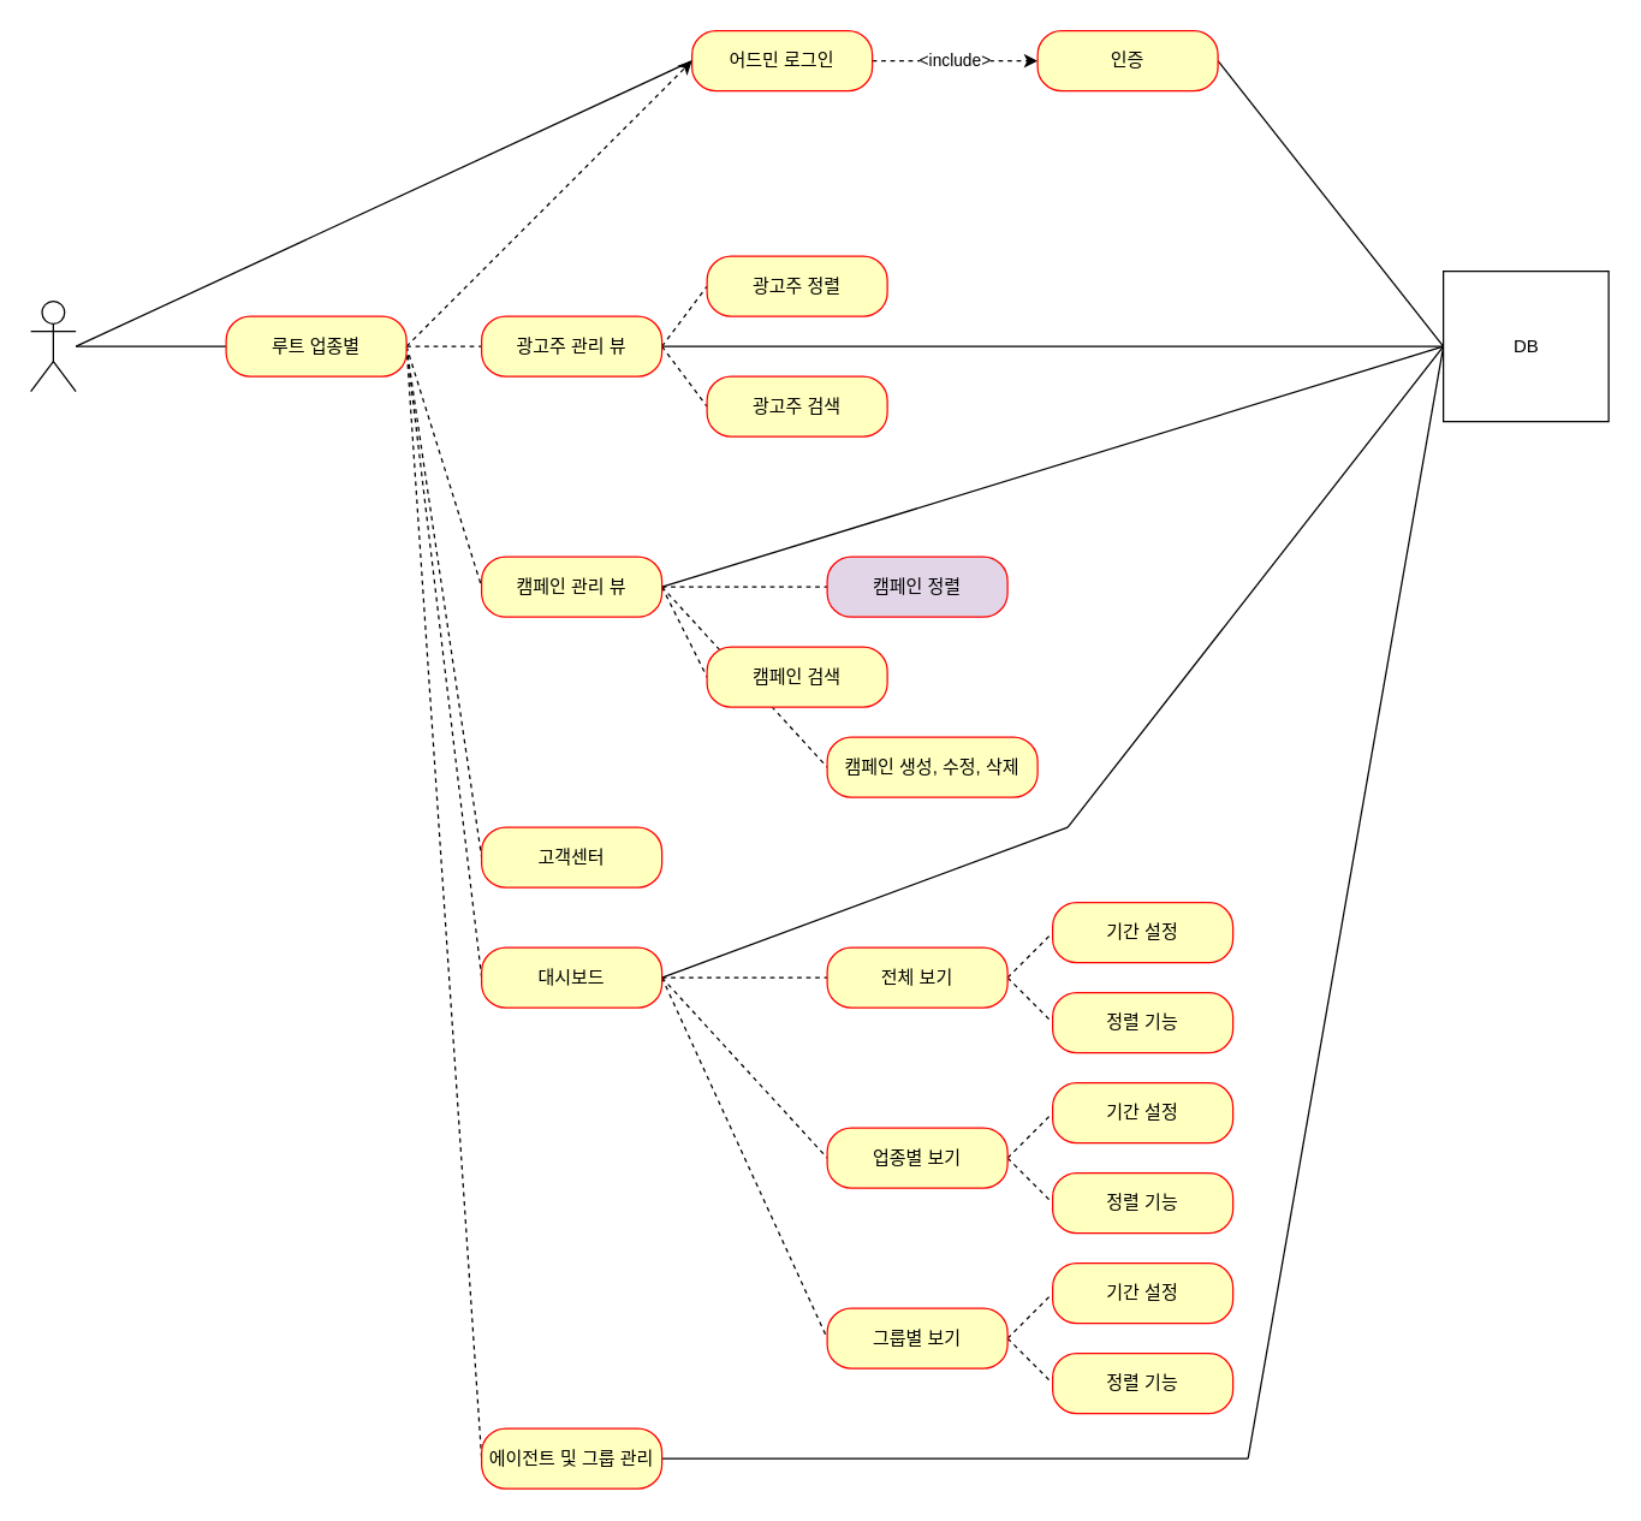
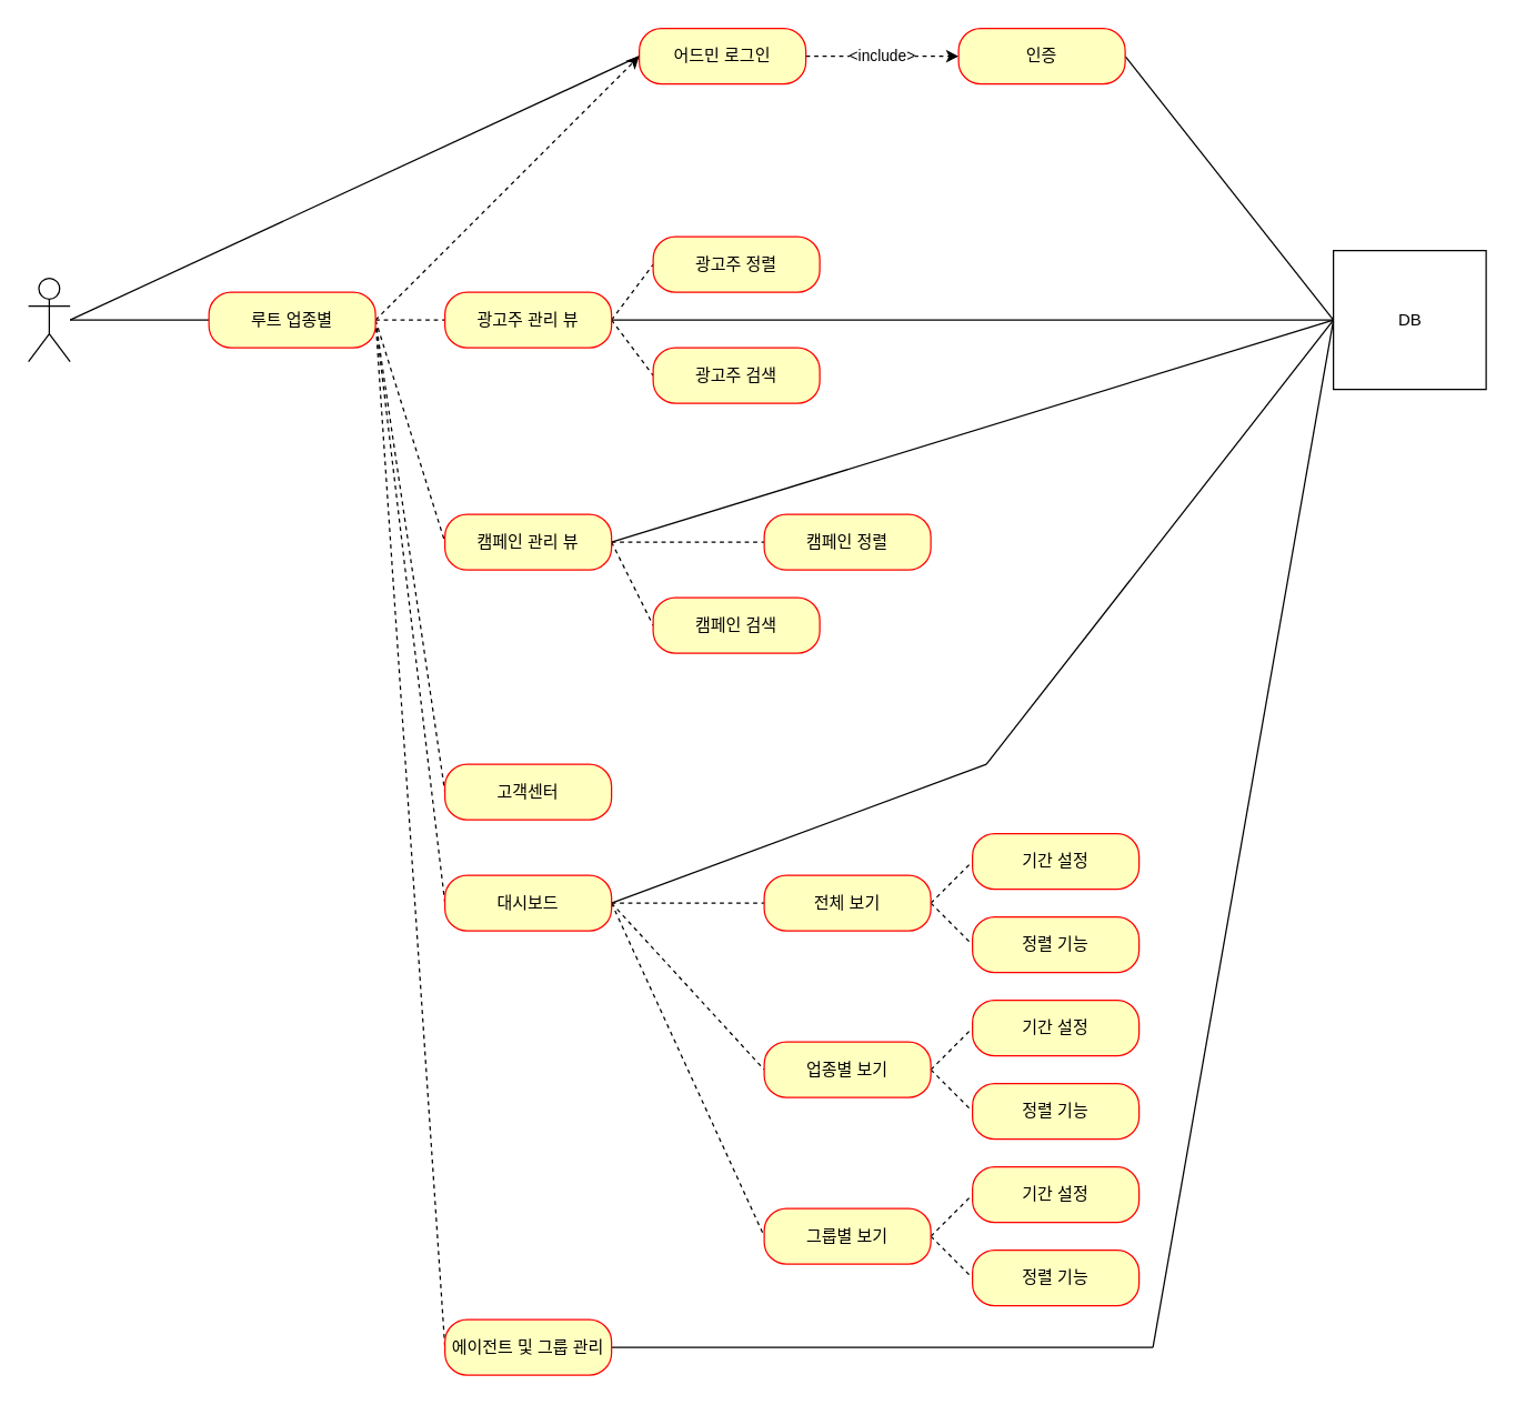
  <mxCell id="0" />
  <mxCell id="1" parent="0" />
  <mxCell id="2" style="edgeStyle=none;rounded=0;orthogonalLoop=1;jettySize=auto;html=1;entryX=0;entryY=0.5;entryDx=0;entryDy=0;endArrow=none;endFill=0;" edge="1" parent="1" target="9"><mxGeometry relative="1" as="geometry"><mxPoint x="50" y="230" as="sourcePoint" /></mxGeometry></mxCell>
  <mxCell id="3" style="edgeStyle=none;rounded=0;orthogonalLoop=1;jettySize=auto;html=1;entryX=0;entryY=0.5;entryDx=0;entryDy=0;endArrow=none;endFill=0;" edge="1" parent="1" source="4" target="18"><mxGeometry relative="1" as="geometry" /></mxCell>
  <mxCell id="4" value="" style="shape=umlActor;verticalLabelPosition=bottom;verticalAlign=top;html=1;outlineConnect=0;" vertex="1" parent="1"><mxGeometry x="20" y="200" width="30" height="60" as="geometry" /></mxCell>
  <mxCell id="5" style="edgeStyle=none;rounded=0;orthogonalLoop=1;jettySize=auto;html=1;endArrow=none;endFill=0;exitX=0;exitY=0.5;exitDx=0;exitDy=0;" edge="1" parent="1" source="7"><mxGeometry relative="1" as="geometry"><mxPoint x="710" y="550" as="targetPoint" /></mxGeometry></mxCell>
  <mxCell id="6" style="edgeStyle=none;rounded=0;orthogonalLoop=1;jettySize=auto;html=1;endArrow=none;endFill=0;exitX=0;exitY=0.5;exitDx=0;exitDy=0;" edge="1" parent="1" source="7"><mxGeometry relative="1" as="geometry"><mxPoint x="830" y="970" as="targetPoint" /></mxGeometry></mxCell>
  <mxCell id="7" value="DB" style="html=1;" vertex="1" parent="1"><mxGeometry x="960" y="180" width="110" height="100" as="geometry" /></mxCell>
  <mxCell id="8" value="&amp;lt;include&amp;gt;" style="edgeStyle=orthogonalEdgeStyle;rounded=0;orthogonalLoop=1;jettySize=auto;html=1;entryX=0;entryY=0.5;entryDx=0;entryDy=0;dashed=1;" edge="1" parent="1" source="9" target="11"><mxGeometry relative="1" as="geometry" /></mxCell>
  <mxCell id="9" value="어드민 로그인" style="rounded=1;whiteSpace=wrap;html=1;arcSize=40;fontColor=#000000;fillColor=#ffffc0;strokeColor=#ff0000;" vertex="1" parent="1"><mxGeometry x="460" y="20" width="120" height="40" as="geometry" /></mxCell>
  <mxCell id="10" style="edgeStyle=none;rounded=0;orthogonalLoop=1;jettySize=auto;html=1;entryX=0;entryY=0.5;entryDx=0;entryDy=0;endArrow=none;endFill=0;exitX=1;exitY=0.5;exitDx=0;exitDy=0;" edge="1" parent="1" source="11" target="7"><mxGeometry relative="1" as="geometry" /></mxCell>
  <mxCell id="11" value="인증" style="rounded=1;whiteSpace=wrap;html=1;arcSize=40;fontColor=#000000;fillColor=#ffffc0;strokeColor=#ff0000;" vertex="1" parent="1"><mxGeometry x="690" y="20" width="120" height="40" as="geometry" /></mxCell>
  <mxCell id="12" value="" style="edgeStyle=none;rounded=0;orthogonalLoop=1;jettySize=auto;html=1;dashed=1;endArrow=none;endFill=0;" edge="1" parent="1" source="18" target="22"><mxGeometry relative="1" as="geometry" /></mxCell>
  <mxCell id="13" style="edgeStyle=none;rounded=0;orthogonalLoop=1;jettySize=auto;html=1;entryX=0;entryY=0.5;entryDx=0;entryDy=0;dashed=1;exitX=1;exitY=0.5;exitDx=0;exitDy=0;" edge="1" parent="1" source="18" target="9"><mxGeometry relative="1" as="geometry" /></mxCell>
  <mxCell id="14" style="edgeStyle=none;rounded=0;orthogonalLoop=1;jettySize=auto;html=1;entryX=0;entryY=0.5;entryDx=0;entryDy=0;endArrow=none;endFill=0;dashed=1;exitX=1;exitY=0.5;exitDx=0;exitDy=0;" edge="1" parent="1" source="18" target="28"><mxGeometry relative="1" as="geometry" /></mxCell>
  <mxCell id="15" style="edgeStyle=none;rounded=0;orthogonalLoop=1;jettySize=auto;html=1;entryX=0;entryY=0.5;entryDx=0;entryDy=0;dashed=1;endArrow=none;endFill=0;exitX=1;exitY=0.5;exitDx=0;exitDy=0;" edge="1" parent="1" source="18" target="23"><mxGeometry relative="1" as="geometry" /></mxCell>
  <mxCell id="16" style="edgeStyle=none;rounded=0;orthogonalLoop=1;jettySize=auto;html=1;entryX=0;entryY=0.5;entryDx=0;entryDy=0;endArrow=none;endFill=0;exitX=1;exitY=0.5;exitDx=0;exitDy=0;dashed=1;" edge="1" parent="1" source="18" target="37"><mxGeometry relative="1" as="geometry" /></mxCell>
  <mxCell id="17" style="edgeStyle=none;rounded=0;orthogonalLoop=1;jettySize=auto;html=1;entryX=0;entryY=0.5;entryDx=0;entryDy=0;dashed=1;endArrow=none;endFill=0;exitX=1;exitY=0.5;exitDx=0;exitDy=0;" edge="1" parent="1" source="18" target="30"><mxGeometry relative="1" as="geometry" /></mxCell>
  <mxCell id="18" value="루트 업종별" style="rounded=1;whiteSpace=wrap;html=1;arcSize=40;fontColor=#000000;fillColor=#ffffc0;strokeColor=#ff0000;" vertex="1" parent="1"><mxGeometry x="150" y="210" width="120" height="40" as="geometry" /></mxCell>
  <mxCell id="19" style="edgeStyle=none;rounded=0;orthogonalLoop=1;jettySize=auto;html=1;entryX=0;entryY=0.5;entryDx=0;entryDy=0;endArrow=none;endFill=0;" edge="1" parent="1" source="22" target="7"><mxGeometry relative="1" as="geometry" /></mxCell>
  <mxCell id="20" style="edgeStyle=none;rounded=0;orthogonalLoop=1;jettySize=auto;html=1;entryX=0;entryY=0.5;entryDx=0;entryDy=0;endArrow=none;endFill=0;dashed=1;exitX=1;exitY=0.5;exitDx=0;exitDy=0;" edge="1" parent="1" source="22" target="31"><mxGeometry relative="1" as="geometry" /></mxCell>
  <mxCell id="21" style="edgeStyle=none;rounded=0;orthogonalLoop=1;jettySize=auto;html=1;entryX=0;entryY=0.5;entryDx=0;entryDy=0;dashed=1;endArrow=none;endFill=0;exitX=1;exitY=0.5;exitDx=0;exitDy=0;" edge="1" parent="1" source="22" target="32"><mxGeometry relative="1" as="geometry" /></mxCell>
  <mxCell id="22" value="광고주 관리 뷰" style="rounded=1;whiteSpace=wrap;html=1;arcSize=40;fontColor=#000000;fillColor=#ffffc0;strokeColor=#ff0000;" vertex="1" parent="1"><mxGeometry x="320" y="210" width="120" height="40" as="geometry" /></mxCell>
  <mxCell id="23" value="고객센터" style="rounded=1;whiteSpace=wrap;html=1;arcSize=40;fontColor=#000000;fillColor=#ffffc0;strokeColor=#ff0000;" vertex="1" parent="1"><mxGeometry x="320" y="550" width="120" height="40" as="geometry" /></mxCell>
  <mxCell id="24" style="edgeStyle=none;rounded=0;orthogonalLoop=1;jettySize=auto;html=1;endArrow=none;endFill=0;exitX=1;exitY=0.5;exitDx=0;exitDy=0;" edge="1" parent="1" source="28"><mxGeometry relative="1" as="geometry"><mxPoint x="710" y="550" as="targetPoint" /></mxGeometry></mxCell>
  <mxCell id="25" style="edgeStyle=none;rounded=0;orthogonalLoop=1;jettySize=auto;html=1;entryX=0;entryY=0.5;entryDx=0;entryDy=0;dashed=1;endArrow=none;endFill=0;" edge="1" parent="1" source="28" target="43"><mxGeometry relative="1" as="geometry" /></mxCell>
  <mxCell id="26" style="edgeStyle=none;rounded=0;orthogonalLoop=1;jettySize=auto;html=1;entryX=0;entryY=0.5;entryDx=0;entryDy=0;dashed=1;endArrow=none;endFill=0;exitX=1;exitY=0.5;exitDx=0;exitDy=0;" edge="1" parent="1" source="28" target="48"><mxGeometry relative="1" as="geometry" /></mxCell>
  <mxCell id="27" style="edgeStyle=none;rounded=0;orthogonalLoop=1;jettySize=auto;html=1;entryX=0;entryY=0.5;entryDx=0;entryDy=0;dashed=1;endArrow=none;endFill=0;exitX=1;exitY=0.5;exitDx=0;exitDy=0;" edge="1" parent="1" source="28" target="53"><mxGeometry relative="1" as="geometry" /></mxCell>
  <mxCell id="28" value="대시보드" style="rounded=1;whiteSpace=wrap;html=1;arcSize=40;fontColor=#000000;fillColor=#ffffc0;strokeColor=#ff0000;" vertex="1" parent="1"><mxGeometry x="320" y="630" width="120" height="40" as="geometry" /></mxCell>
  <mxCell id="29" style="edgeStyle=none;rounded=0;orthogonalLoop=1;jettySize=auto;html=1;endArrow=none;endFill=0;" edge="1" parent="1" source="30"><mxGeometry relative="1" as="geometry"><mxPoint x="830" y="970" as="targetPoint" /></mxGeometry></mxCell>
  <mxCell id="30" value="에이전트 및 그룹 관리" style="rounded=1;whiteSpace=wrap;html=1;arcSize=40;fontColor=#000000;fillColor=#ffffc0;strokeColor=#ff0000;" vertex="1" parent="1"><mxGeometry x="320" y="950" width="120" height="40" as="geometry" /></mxCell>
  <mxCell id="31" value="광고주 정렬" style="rounded=1;whiteSpace=wrap;html=1;arcSize=40;fontColor=#000000;fillColor=#ffffc0;strokeColor=#ff0000;" vertex="1" parent="1"><mxGeometry x="470" y="170" width="120" height="40" as="geometry" /></mxCell>
  <mxCell id="32" value="광고주 검색" style="rounded=1;whiteSpace=wrap;html=1;arcSize=40;fontColor=#000000;fillColor=#ffffc0;strokeColor=#ff0000;" vertex="1" parent="1"><mxGeometry x="470" y="250" width="120" height="40" as="geometry" /></mxCell>
  <mxCell id="33" style="edgeStyle=none;rounded=0;orthogonalLoop=1;jettySize=auto;html=1;entryX=0;entryY=0.5;entryDx=0;entryDy=0;endArrow=none;endFill=0;exitX=1;exitY=0.5;exitDx=0;exitDy=0;" edge="1" parent="1" source="37" target="7"><mxGeometry relative="1" as="geometry" /></mxCell>
  <mxCell id="34" style="edgeStyle=none;rounded=0;orthogonalLoop=1;jettySize=auto;html=1;endArrow=none;endFill=0;dashed=1;" edge="1" parent="1" source="37" target="38"><mxGeometry relative="1" as="geometry" /></mxCell>
  <mxCell id="35" style="edgeStyle=none;rounded=0;orthogonalLoop=1;jettySize=auto;html=1;entryX=0;entryY=0.5;entryDx=0;entryDy=0;dashed=1;endArrow=none;endFill=0;exitX=1;exitY=0.5;exitDx=0;exitDy=0;" edge="1" parent="1" source="37" target="39"><mxGeometry relative="1" as="geometry" /></mxCell>
- <mxCell id="36" style="edgeStyle=none;rounded=0;orthogonalLoop=1;jettySize=auto;html=1;entryX=0;entryY=0.5;entryDx=0;entryDy=0;dashed=1;endArrow=none;endFill=0;exitX=1;exitY=0.5;exitDx=0;exitDy=0;" edge="1" parent="1" source="37" target="40"><mxGeometry relative="1" as="geometry" /></mxCell>
  <mxCell id="37" value="캠페인 관리 뷰" style="rounded=1;whiteSpace=wrap;html=1;arcSize=40;fontColor=#000000;fillColor=#ffffc0;strokeColor=#ff0000;" vertex="1" parent="1"><mxGeometry x="320" y="370" width="120" height="40" as="geometry" /></mxCell>
- <mxCell id="38" value="캠페인 정렬" style="rounded=1;whiteSpace=wrap;html=1;arcSize=40;fontColor=#000000;fillColor=#e1d5e7;strokeColor=#ff0000;" vertex="1" parent="1"><mxGeometry x="550" y="370" width="120" height="40" as="geometry" /></mxCell>
+ <mxCell id="38" value="캠페인 정렬" style="rounded=1;whiteSpace=wrap;html=1;arcSize=40;fontColor=#000000;fillColor=#ffffc0;strokeColor=#ff0000;" vertex="1" parent="1"><mxGeometry x="550" y="370" width="120" height="40" as="geometry" /></mxCell>
  <mxCell id="39" value="캠페인 검색" style="rounded=1;whiteSpace=wrap;html=1;arcSize=40;fontColor=#000000;fillColor=#ffffc0;strokeColor=#ff0000;" vertex="1" parent="1"><mxGeometry x="470" y="430" width="120" height="40" as="geometry" /></mxCell>
- <mxCell id="40" value="캠페인 생성, 수정, 삭제" style="rounded=1;whiteSpace=wrap;html=1;arcSize=40;fontColor=#000000;fillColor=#ffffc0;strokeColor=#ff0000;" vertex="1" parent="1"><mxGeometry x="550" y="490" width="140" height="40" as="geometry" /></mxCell>
  <mxCell id="41" style="edgeStyle=none;rounded=0;orthogonalLoop=1;jettySize=auto;html=1;entryX=0;entryY=0.5;entryDx=0;entryDy=0;endArrow=none;endFill=0;exitX=1;exitY=0.5;exitDx=0;exitDy=0;dashed=1;" edge="1" parent="1" source="43" target="44"><mxGeometry relative="1" as="geometry" /></mxCell>
  <mxCell id="42" style="edgeStyle=none;rounded=0;orthogonalLoop=1;jettySize=auto;html=1;entryX=0;entryY=0.5;entryDx=0;entryDy=0;dashed=1;endArrow=none;endFill=0;exitX=1;exitY=0.5;exitDx=0;exitDy=0;" edge="1" parent="1" source="43" target="45"><mxGeometry relative="1" as="geometry" /></mxCell>
  <mxCell id="43" value="전체 보기" style="rounded=1;whiteSpace=wrap;html=1;arcSize=40;fontColor=#000000;fillColor=#ffffc0;strokeColor=#ff0000;" vertex="1" parent="1"><mxGeometry x="550" y="630" width="120" height="40" as="geometry" /></mxCell>
  <mxCell id="44" value="기간 설정" style="rounded=1;whiteSpace=wrap;html=1;arcSize=40;fontColor=#000000;fillColor=#ffffc0;strokeColor=#ff0000;" vertex="1" parent="1"><mxGeometry x="700" y="600" width="120" height="40" as="geometry" /></mxCell>
  <mxCell id="45" value="정렬 기능" style="rounded=1;whiteSpace=wrap;html=1;arcSize=40;fontColor=#000000;fillColor=#ffffc0;strokeColor=#ff0000;" vertex="1" parent="1"><mxGeometry x="700" y="660" width="120" height="40" as="geometry" /></mxCell>
  <mxCell id="46" style="edgeStyle=none;rounded=0;orthogonalLoop=1;jettySize=auto;html=1;entryX=0;entryY=0.5;entryDx=0;entryDy=0;endArrow=none;endFill=0;exitX=1;exitY=0.5;exitDx=0;exitDy=0;dashed=1;" edge="1" parent="1" source="48" target="49"><mxGeometry relative="1" as="geometry" /></mxCell>
  <mxCell id="47" style="edgeStyle=none;rounded=0;orthogonalLoop=1;jettySize=auto;html=1;entryX=0;entryY=0.5;entryDx=0;entryDy=0;dashed=1;endArrow=none;endFill=0;exitX=1;exitY=0.5;exitDx=0;exitDy=0;" edge="1" parent="1" source="48" target="50"><mxGeometry relative="1" as="geometry" /></mxCell>
  <mxCell id="48" value="업종별 보기" style="rounded=1;whiteSpace=wrap;html=1;arcSize=40;fontColor=#000000;fillColor=#ffffc0;strokeColor=#ff0000;" vertex="1" parent="1"><mxGeometry x="550" y="750" width="120" height="40" as="geometry" /></mxCell>
  <mxCell id="49" value="기간 설정" style="rounded=1;whiteSpace=wrap;html=1;arcSize=40;fontColor=#000000;fillColor=#ffffc0;strokeColor=#ff0000;" vertex="1" parent="1"><mxGeometry x="700" y="720" width="120" height="40" as="geometry" /></mxCell>
  <mxCell id="50" value="정렬 기능" style="rounded=1;whiteSpace=wrap;html=1;arcSize=40;fontColor=#000000;fillColor=#ffffc0;strokeColor=#ff0000;" vertex="1" parent="1"><mxGeometry x="700" y="780" width="120" height="40" as="geometry" /></mxCell>
  <mxCell id="51" style="edgeStyle=none;rounded=0;orthogonalLoop=1;jettySize=auto;html=1;entryX=0;entryY=0.5;entryDx=0;entryDy=0;endArrow=none;endFill=0;exitX=1;exitY=0.5;exitDx=0;exitDy=0;dashed=1;" edge="1" parent="1" source="53" target="54"><mxGeometry relative="1" as="geometry" /></mxCell>
  <mxCell id="52" style="edgeStyle=none;rounded=0;orthogonalLoop=1;jettySize=auto;html=1;entryX=0;entryY=0.5;entryDx=0;entryDy=0;dashed=1;endArrow=none;endFill=0;exitX=1;exitY=0.5;exitDx=0;exitDy=0;" edge="1" parent="1" source="53" target="55"><mxGeometry relative="1" as="geometry" /></mxCell>
  <mxCell id="53" value="그룹별 보기" style="rounded=1;whiteSpace=wrap;html=1;arcSize=40;fontColor=#000000;fillColor=#ffffc0;strokeColor=#ff0000;" vertex="1" parent="1"><mxGeometry x="550" y="870" width="120" height="40" as="geometry" /></mxCell>
  <mxCell id="54" value="기간 설정" style="rounded=1;whiteSpace=wrap;html=1;arcSize=40;fontColor=#000000;fillColor=#ffffc0;strokeColor=#ff0000;" vertex="1" parent="1"><mxGeometry x="700" y="840" width="120" height="40" as="geometry" /></mxCell>
  <mxCell id="55" value="정렬 기능" style="rounded=1;whiteSpace=wrap;html=1;arcSize=40;fontColor=#000000;fillColor=#ffffc0;strokeColor=#ff0000;" vertex="1" parent="1"><mxGeometry x="700" y="900" width="120" height="40" as="geometry" /></mxCell>
